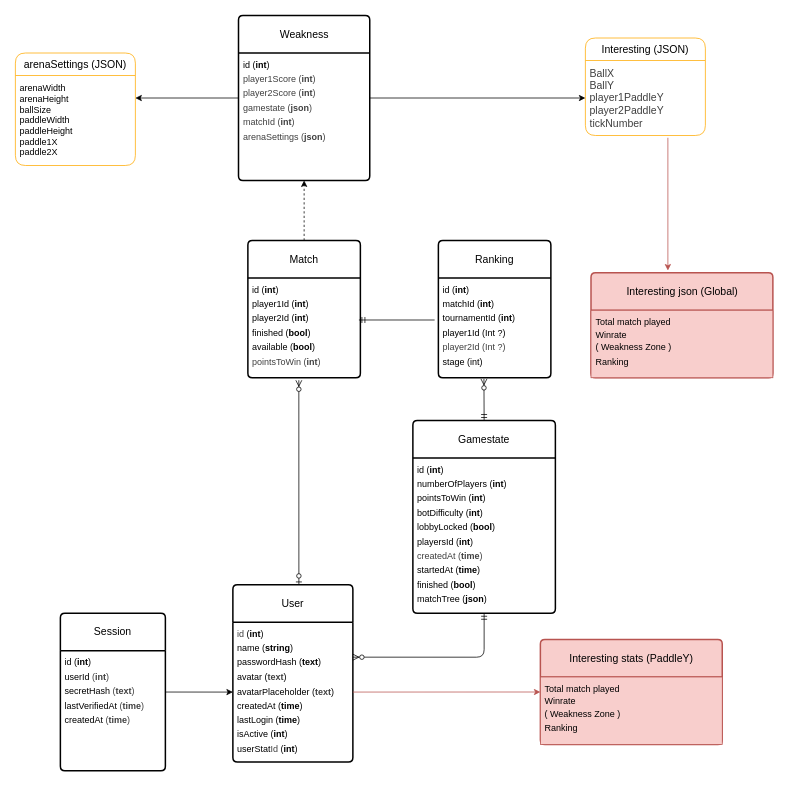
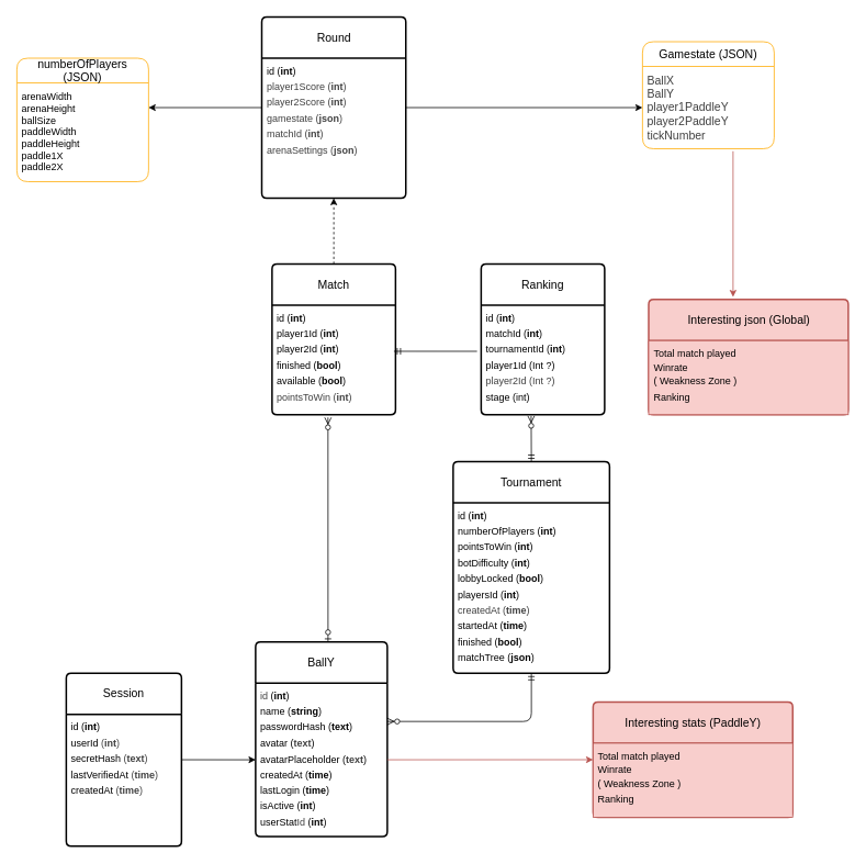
  <mxCell id="0" />
  <mxCell id="1" parent="0" />
- <mxCell id="2" value="User" style="swimlane;childLayout=stackLayout;horizontal=1;startSize=50;horizontalStack=0;rounded=1;fontSize=14;fontStyle=0;strokeWidth=2;resizeParent=0;resizeLast=1;shadow=0;dashed=0;align=center;arcSize=4;whiteSpace=wrap;html=1;" parent="1" vertex="1"><mxGeometry x="310" y="779" width="160" height="236.25" as="geometry" /></mxCell>
+ <mxCell id="2" value="BallY" style="swimlane;childLayout=stackLayout;horizontal=1;startSize=50;horizontalStack=0;rounded=1;fontSize=14;fontStyle=0;strokeWidth=2;resizeParent=0;resizeLast=1;shadow=0;dashed=0;align=center;arcSize=4;whiteSpace=wrap;html=1;" parent="1" vertex="1"><mxGeometry x="310" y="779" width="160" height="236.25" as="geometry" /></mxCell>
  <mxCell id="3" value="&lt;font style=&quot;line-height: 160%; color: rgb(0, 0, 0);&quot;&gt;&lt;span style=&quot;color: rgb(63, 63, 63);&quot;&gt;id&lt;/span&gt;&amp;nbsp;&lt;font style=&quot;&quot;&gt;(&lt;b&gt;int&lt;/b&gt;)&lt;/font&gt;&lt;/font&gt;&lt;div style=&quot;line-height: 160%;&quot;&gt;&lt;font style=&quot;color: rgb(0, 0, 0);&quot;&gt;&lt;font&gt;name &lt;font&gt;(&lt;b&gt;string&lt;/b&gt;)&lt;/font&gt;&lt;br&gt;passwordHash&amp;nbsp;&lt;/font&gt;&lt;span&gt;(&lt;/span&gt;&lt;span&gt;&lt;b&gt;text&lt;/b&gt;)&lt;/span&gt;&lt;/font&gt;&lt;div&gt;&lt;font style=&quot;color: rgb(0, 0, 0);&quot;&gt;&lt;font&gt;avatar &lt;font&gt;(&lt;/font&gt;&lt;/font&gt;&lt;b style=&quot;color: rgb(63, 63, 63);&quot;&gt;text&lt;/b&gt;&lt;span style=&quot;background-color: transparent;&quot;&gt;&lt;font&gt;)&lt;/font&gt;&lt;/span&gt;&lt;/font&gt;&lt;/div&gt;&lt;div&gt;&lt;font style=&quot;color: rgb(0, 0, 0);&quot;&gt;&lt;font&gt;avatarPlaceholder&amp;nbsp;&lt;/font&gt;&lt;font&gt;&lt;font style=&quot;background-color: transparent; scrollbar-color: light-dark(#e2e2e2, #4b4b4b)&lt;br/&gt;&#09;&#09;&#09;&#09;&#09;light-dark(#fbfbfb, var(--dark-panel-color));&quot;&gt;(&lt;/font&gt;&lt;span style=&quot;background-color: transparent; scrollbar-color: light-dark(#e2e2e2, #4b4b4b)&lt;br/&gt;&#09;&#09;&#09;&#09;&#09;light-dark(#fbfbfb, var(--dark-panel-color));&quot;&gt;&lt;b style=&quot;color: rgb(63, 63, 63);&quot;&gt;text&lt;/b&gt;)&lt;/span&gt;&lt;/font&gt;&lt;/font&gt;&lt;/div&gt;&lt;div&gt;&lt;font style=&quot;color: rgb(0, 0, 0);&quot;&gt;createdAt (&lt;b&gt;time&lt;/b&gt;)&lt;/font&gt;&lt;/div&gt;&lt;div&gt;&lt;font style=&quot;color: rgb(0, 0, 0);&quot;&gt;lastLogin (&lt;b style=&quot;&quot;&gt;time&lt;/b&gt;)&lt;/font&gt;&lt;/div&gt;&lt;div&gt;&lt;font style=&quot;color: rgb(0, 0, 0);&quot;&gt;isActive (&lt;b&gt;int&lt;/b&gt;)&lt;/font&gt;&lt;/div&gt;&lt;div&gt;&lt;span style=&quot;background-color: transparent;&quot;&gt;userStat&lt;/span&gt;&lt;span style=&quot;color: rgb(63, 63, 63);&quot;&gt;Id&lt;/span&gt;&lt;span style=&quot;background-color: transparent;&quot;&gt;&amp;nbsp;(&lt;b&gt;int&lt;/b&gt;)&lt;/span&gt;&lt;/div&gt;&lt;/div&gt;" style="align=left;strokeColor=none;fillColor=none;spacingLeft=4;fontSize=12;verticalAlign=top;resizable=0;rotatable=0;part=1;html=1;" parent="2" vertex="1"><mxGeometry y="50" width="160" height="186.25" as="geometry" /></mxCell>
  <mxCell id="4" style="edgeStyle=none;html=1;entryX=0;entryY=0.5;entryDx=0;entryDy=0;" edge="1" parent="1" source="5" target="3"><mxGeometry relative="1" as="geometry" /></mxCell>
  <mxCell id="5" value="Session" style="swimlane;childLayout=stackLayout;horizontal=1;startSize=50;horizontalStack=0;rounded=1;fontSize=14;fontStyle=0;strokeWidth=2;resizeParent=0;resizeLast=1;shadow=0;dashed=0;align=center;arcSize=4;whiteSpace=wrap;html=1;" parent="1" vertex="1"><mxGeometry x="80" y="817" width="140" height="210" as="geometry" /></mxCell>
  <mxCell id="6" value="&lt;font style=&quot;line-height: 160%;&quot;&gt;id (&lt;b&gt;int&lt;/b&gt;)&lt;/font&gt;&lt;div style=&quot;line-height: 160%;&quot;&gt;userId&amp;nbsp;&lt;span style=&quot;background-color: transparent; color: rgb(63, 63, 63);&quot;&gt;(&lt;/span&gt;&lt;b style=&quot;background-color: transparent; color: rgb(63, 63, 63); scrollbar-color: light-dark(#e2e2e2, #4b4b4b)&lt;br/&gt;&#09;&#09;&#09;&#09;&#09;light-dark(#fbfbfb, var(--dark-panel-color));&quot;&gt;int&lt;/b&gt;&lt;span style=&quot;background-color: transparent; color: rgb(63, 63, 63);&quot;&gt;)&lt;/span&gt;&lt;/div&gt;&lt;div style=&quot;line-height: 160%;&quot;&gt;&lt;font&gt;secretHash&amp;nbsp;&lt;/font&gt;&lt;span style=&quot;color: rgb(63, 63, 63);&quot;&gt;(&lt;/span&gt;&lt;span style=&quot;color: rgb(63, 63, 63);&quot;&gt;&lt;b style=&quot;color: rgb(63, 63, 63);&quot;&gt;text&lt;/b&gt;)&lt;/span&gt;&lt;div&gt;lastVerifiedAt&amp;nbsp;&lt;span style=&quot;background-color: transparent; scrollbar-color: light-dark(#e2e2e2, #4b4b4b)&lt;br/&gt;&#09;&#09;&#09;&#09;&#09;light-dark(#fbfbfb, var(--dark-panel-color)); color: rgb(63, 63, 63);&quot;&gt;(&lt;b&gt;time&lt;/b&gt;&lt;/span&gt;&lt;span style=&quot;background-color: transparent; scrollbar-color: light-dark(#e2e2e2, #4b4b4b)&lt;br/&gt;&#09;&#09;&#09;&#09;&#09;light-dark(#fbfbfb, var(--dark-panel-color)); color: rgb(63, 63, 63);&quot;&gt;)&lt;/span&gt;&lt;/div&gt;&lt;div&gt;createdAt&amp;nbsp;&lt;span style=&quot;color: rgb(63, 63, 63); background-color: transparent; scrollbar-color: light-dark(#e2e2e2, #4b4b4b)&lt;br/&gt;&#09;&#09;&#09;&#09;&#09;light-dark(#fbfbfb, var(--dark-panel-color));&quot;&gt;(&lt;b style=&quot;scrollbar-color: light-dark(#e2e2e2, #4b4b4b)&lt;br/&gt;&#09;&#09;&#09;&#09;&#09;light-dark(#fbfbfb, var(--dark-panel-color));&quot;&gt;time&lt;/b&gt;&lt;/span&gt;&lt;span style=&quot;color: rgb(63, 63, 63); background-color: transparent; scrollbar-color: light-dark(#e2e2e2, #4b4b4b)&lt;br/&gt;&#09;&#09;&#09;&#09;&#09;light-dark(#fbfbfb, var(--dark-panel-color));&quot;&gt;)&lt;/span&gt;&lt;/div&gt;&lt;/div&gt;" style="align=left;strokeColor=none;fillColor=none;spacingLeft=4;fontSize=12;verticalAlign=top;resizable=0;rotatable=0;part=1;html=1;" parent="5" vertex="1"><mxGeometry y="50" width="140" height="160" as="geometry" /></mxCell>
  <mxCell id="7" value="" style="edgeStyle=none;html=1;fillColor=#f8cecc;strokeColor=#b85450;" parent="1" edge="1"><mxGeometry relative="1" as="geometry"><mxPoint x="890" y="183" as="sourcePoint" /><mxPoint x="890" y="360" as="targetPoint" /></mxGeometry></mxCell>
  <mxCell id="8" value="" style="edgeStyle=none;html=1;dashed=1;" edge="1" parent="1" source="9" target="20"><mxGeometry relative="1" as="geometry" /></mxCell>
  <mxCell id="9" value="Match" style="swimlane;childLayout=stackLayout;horizontal=1;startSize=50;horizontalStack=0;rounded=1;fontSize=14;fontStyle=0;strokeWidth=2;resizeParent=0;resizeLast=1;shadow=0;dashed=0;align=center;arcSize=4;whiteSpace=wrap;html=1;" parent="1" vertex="1"><mxGeometry x="330" y="320" width="150" height="183" as="geometry" /></mxCell>
  <mxCell id="10" value="&lt;font style=&quot;line-height: 160%;&quot;&gt;id (&lt;b&gt;int&lt;/b&gt;)&lt;/font&gt;&lt;div style=&quot;line-height: 160%;&quot;&gt;player1Id (&lt;b&gt;int&lt;/b&gt;)&lt;/div&gt;&lt;div style=&quot;line-height: 160%;&quot;&gt;player2Id (&lt;b&gt;int&lt;/b&gt;)&lt;/div&gt;&lt;div style=&quot;line-height: 160%;&quot;&gt;&lt;span style=&quot;background-color: transparent;&quot;&gt;finished (&lt;/span&gt;&lt;b style=&quot;background-color: transparent;&quot;&gt;bool&lt;/b&gt;&lt;span style=&quot;background-color: transparent;&quot;&gt;)&lt;/span&gt;&lt;/div&gt;&lt;div style=&quot;line-height: 160%;&quot;&gt;&lt;span style=&quot;background-color: transparent;&quot;&gt;available (&lt;b&gt;bool&lt;/b&gt;)&lt;/span&gt;&lt;/div&gt;&lt;div style=&quot;line-height: 160%;&quot;&gt;&lt;span style=&quot;color: rgb(63, 63, 63);&quot;&gt;pointsToWin (&lt;/span&gt;&lt;b style=&quot;color: rgb(63, 63, 63);&quot;&gt;int&lt;/b&gt;&lt;span style=&quot;color: rgb(63, 63, 63);&quot;&gt;)&lt;/span&gt;&lt;span style=&quot;background-color: transparent;&quot;&gt;&lt;/span&gt;&lt;/div&gt;" style="align=left;strokeColor=none;fillColor=none;spacingLeft=4;fontSize=12;verticalAlign=top;resizable=0;rotatable=0;part=1;html=1;" parent="9" vertex="1"><mxGeometry y="50" width="150" height="133" as="geometry" /></mxCell>
  <mxCell id="11" value="Interesting json (Global)" style="swimlane;childLayout=stackLayout;horizontal=1;startSize=50;horizontalStack=0;rounded=1;fontSize=14;fontStyle=0;strokeWidth=2;resizeParent=0;resizeLast=1;shadow=0;dashed=0;align=center;arcSize=4;whiteSpace=wrap;html=1;fillColor=#f8cecc;strokeColor=#b85450;" parent="1" vertex="1"><mxGeometry x="787.5" y="363" width="242.5" height="140" as="geometry"><mxRectangle x="190" y="420" width="70" height="50" as="alternateBounds" /></mxGeometry></mxCell>
  <mxCell id="12" value="&lt;div style=&quot;line-height: 160%;&quot;&gt;&lt;span&gt;&lt;font&gt;Total match played&lt;/font&gt;&lt;/span&gt;&lt;/div&gt;&lt;font&gt;Winrate&lt;/font&gt;&lt;div style=&quot;line-height: 160%;&quot;&gt;&lt;font&gt;( Weakness Zone )&lt;/font&gt;&lt;/div&gt;&lt;div style=&quot;line-height: 160%;&quot;&gt;&lt;font&gt;Ranking&lt;/font&gt;&lt;/div&gt;" style="align=left;strokeColor=#b85450;fillColor=#f8cecc;spacingLeft=4;fontSize=12;verticalAlign=top;resizable=0;rotatable=0;part=1;html=1;" parent="11" vertex="1"><mxGeometry y="50" width="242.5" height="90" as="geometry" /></mxCell>
  <mxCell id="13" value="" style="fontSize=12;html=1;endArrow=ERzeroToMany;startArrow=ERzeroToOne;entryX=0.453;entryY=1.025;entryDx=0;entryDy=0;entryPerimeter=0;exitX=0.55;exitY=0.001;exitDx=0;exitDy=0;exitPerimeter=0;" edge="1" parent="1" source="2" target="10"><mxGeometry width="100" height="100" relative="1" as="geometry"><mxPoint x="490" y="900" as="sourcePoint" /><mxPoint x="590" y="800" as="targetPoint" /></mxGeometry></mxCell>
- <mxCell id="14" value="Gamestate" style="swimlane;childLayout=stackLayout;horizontal=1;startSize=50;horizontalStack=0;rounded=1;fontSize=14;fontStyle=0;strokeWidth=2;resizeParent=0;resizeLast=1;shadow=0;dashed=0;align=center;arcSize=4;whiteSpace=wrap;html=1;" vertex="1" parent="1"><mxGeometry x="550" y="560" width="190" height="257" as="geometry" /></mxCell>
+ <mxCell id="14" value="Tournament" style="swimlane;childLayout=stackLayout;horizontal=1;startSize=50;horizontalStack=0;rounded=1;fontSize=14;fontStyle=0;strokeWidth=2;resizeParent=0;resizeLast=1;shadow=0;dashed=0;align=center;arcSize=4;whiteSpace=wrap;html=1;" vertex="1" parent="1"><mxGeometry x="550" y="560" width="190" height="257" as="geometry" /></mxCell>
  <mxCell id="15" value="id (&lt;b style=&quot;line-height: 160%;&quot;&gt;int&lt;/b&gt;)&lt;div style=&quot;line-height: 160%;&quot;&gt;numberOfPlayers (&lt;b&gt;int&lt;/b&gt;)&lt;/div&gt;&lt;div style=&quot;line-height: 160%;&quot;&gt;pointsToWin (&lt;b&gt;int&lt;/b&gt;)&lt;/div&gt;&lt;div style=&quot;line-height: 160%;&quot;&gt;botDifficulty (&lt;b&gt;int&lt;/b&gt;)&lt;/div&gt;&lt;div style=&quot;line-height: 160%;&quot;&gt;lobbyLocked (&lt;b&gt;bool&lt;/b&gt;)&lt;/div&gt;&lt;div style=&quot;line-height: 160%;&quot;&gt;playersId (&lt;b&gt;int&lt;/b&gt;)&lt;/div&gt;&lt;div style=&quot;line-height: 160%;&quot;&gt;&lt;span style=&quot;color: rgb(63, 63, 63);&quot;&gt;createdAt (&lt;/span&gt;&lt;b style=&quot;color: rgb(63, 63, 63);&quot;&gt;time&lt;/b&gt;&lt;span style=&quot;color: rgb(63, 63, 63);&quot;&gt;)&lt;/span&gt;&lt;/div&gt;&lt;div style=&quot;line-height: 160%;&quot;&gt;startedAt (&lt;b&gt;time&lt;/b&gt;)&lt;/div&gt;&lt;div style=&quot;line-height: 160%;&quot;&gt;finished (&lt;b&gt;bool&lt;/b&gt;)&lt;/div&gt;&lt;div style=&quot;line-height: 160%;&quot;&gt;matchTree (&lt;b&gt;json&lt;/b&gt;)&lt;/div&gt;" style="align=left;strokeColor=none;fillColor=none;spacingLeft=4;fontSize=12;verticalAlign=top;resizable=0;rotatable=0;part=1;html=1;" vertex="1" parent="14"><mxGeometry y="50" width="190" height="207" as="geometry" /></mxCell>
  <mxCell id="16" value="" style="edgeStyle=orthogonalEdgeStyle;fontSize=12;html=1;endArrow=ERzeroToMany;startArrow=ERmandOne;exitX=0.5;exitY=1;exitDx=0;exitDy=0;entryX=1;entryY=0.25;entryDx=0;entryDy=0;" edge="1" parent="1" source="15" target="3"><mxGeometry width="100" height="100" relative="1" as="geometry"><mxPoint x="780" y="940" as="sourcePoint" /><mxPoint x="880" y="840" as="targetPoint" /></mxGeometry></mxCell>
  <mxCell id="17" value="" style="fontSize=12;html=1;endArrow=ERzeroToMany;startArrow=ERmandOne;exitX=0.5;exitY=0;exitDx=0;exitDy=0;entryX=0.405;entryY=1.011;entryDx=0;entryDy=0;entryPerimeter=0;" edge="1" parent="1" source="14" target="23"><mxGeometry width="100" height="100" relative="1" as="geometry"><mxPoint x="740" y="940" as="sourcePoint" /><mxPoint x="840" y="840" as="targetPoint" /></mxGeometry></mxCell>
  <mxCell id="18" value="" style="edgeStyle=none;html=1;entryX=0;entryY=0.5;entryDx=0;entryDy=0;" edge="1" parent="1" source="20" target="30"><mxGeometry relative="1" as="geometry"><mxPoint x="670" y="130" as="targetPoint" /></mxGeometry></mxCell>
  <mxCell id="19" value="" style="edgeStyle=none;html=1;" edge="1" parent="1" source="20"><mxGeometry relative="1" as="geometry"><mxPoint x="180" y="130" as="targetPoint" /></mxGeometry></mxCell>
- <mxCell id="20" value="Weakness" style="swimlane;childLayout=stackLayout;horizontal=1;startSize=50;horizontalStack=0;rounded=1;fontSize=14;fontStyle=0;strokeWidth=2;resizeParent=0;resizeLast=1;shadow=0;dashed=0;align=center;arcSize=4;whiteSpace=wrap;html=1;" vertex="1" parent="1"><mxGeometry x="317.5" y="20" width="175" height="220" as="geometry" /></mxCell>
+ <mxCell id="20" value="Round" style="swimlane;childLayout=stackLayout;horizontal=1;startSize=50;horizontalStack=0;rounded=1;fontSize=14;fontStyle=0;strokeWidth=2;resizeParent=0;resizeLast=1;shadow=0;dashed=0;align=center;arcSize=4;whiteSpace=wrap;html=1;" vertex="1" parent="1"><mxGeometry x="317.5" y="20" width="175" height="220" as="geometry" /></mxCell>
  <mxCell id="21" value="&lt;div style=&quot;line-height: 160%;&quot;&gt;id (&lt;b&gt;int&lt;/b&gt;)&lt;div&gt;&lt;div style=&quot;color: rgb(63, 63, 63);&quot;&gt;player1Score (&lt;b&gt;int&lt;/b&gt;)&lt;/div&gt;&lt;div style=&quot;color: rgb(63, 63, 63);&quot;&gt;player2Score (&lt;b&gt;int&lt;/b&gt;)&lt;/div&gt;&lt;/div&gt;&lt;div style=&quot;color: rgb(63, 63, 63);&quot;&gt;gamestate (&lt;b&gt;json&lt;/b&gt;)&lt;/div&gt;&lt;div style=&quot;color: rgb(63, 63, 63);&quot;&gt;&lt;span style=&quot;color: rgb(63, 63, 63);&quot;&gt;matchId (&lt;/span&gt;&lt;b style=&quot;color: rgb(63, 63, 63);&quot;&gt;int&lt;/b&gt;&lt;span style=&quot;color: rgb(63, 63, 63);&quot;&gt;)&lt;/span&gt;&lt;/div&gt;&lt;div style=&quot;color: rgb(63, 63, 63);&quot;&gt;&lt;span style=&quot;color: rgb(63, 63, 63);&quot;&gt;arenaSettings (&lt;b&gt;json&lt;/b&gt;)&lt;/span&gt;&lt;/div&gt;&lt;/div&gt;" style="align=left;strokeColor=none;fillColor=none;spacingLeft=4;fontSize=12;verticalAlign=top;resizable=0;rotatable=0;part=1;html=1;" vertex="1" parent="20"><mxGeometry y="50" width="175" height="170" as="geometry" /></mxCell>
  <mxCell id="22" value="Ranking" style="swimlane;childLayout=stackLayout;horizontal=1;startSize=50;horizontalStack=0;rounded=1;fontSize=14;fontStyle=0;strokeWidth=2;resizeParent=0;resizeLast=1;shadow=0;dashed=0;align=center;arcSize=4;whiteSpace=wrap;html=1;" vertex="1" parent="1"><mxGeometry x="584" y="320" width="150" height="183" as="geometry" /></mxCell>
  <mxCell id="23" value="&lt;font style=&quot;line-height: 160%;&quot;&gt;id (&lt;b&gt;int&lt;/b&gt;)&lt;/font&gt;&lt;div style=&quot;line-height: 160%;&quot;&gt;matchId (&lt;b&gt;int&lt;/b&gt;)&lt;/div&gt;&lt;div style=&quot;line-height: 160%;&quot;&gt;tournamentId (&lt;b&gt;int&lt;/b&gt;&lt;span style=&quot;background-color: transparent;&quot;&gt;)&lt;/span&gt;&lt;/div&gt;&lt;div style=&quot;line-height: 160%;&quot;&gt;&lt;span style=&quot;background-color: transparent;&quot;&gt;player1Id (Int ?)&lt;/span&gt;&lt;/div&gt;&lt;div style=&quot;line-height: 160%;&quot;&gt;&lt;span style=&quot;color: rgb(63, 63, 63);&quot;&gt;player2Id (Int ?)&lt;/span&gt;&lt;span style=&quot;background-color: transparent;&quot;&gt;&lt;/span&gt;&lt;/div&gt;&lt;div style=&quot;line-height: 160%;&quot;&gt;&lt;span style=&quot;background-color: transparent;&quot;&gt;stage (int)&lt;/span&gt;&lt;/div&gt;" style="align=left;strokeColor=none;fillColor=none;spacingLeft=4;fontSize=12;verticalAlign=top;resizable=0;rotatable=0;part=1;html=1;" vertex="1" parent="22"><mxGeometry y="50" width="150" height="133" as="geometry" /></mxCell>
  <mxCell id="24" value="" style="fontSize=12;html=1;endArrow=ERmandOne;entryX=0.987;entryY=0.421;entryDx=0;entryDy=0;entryPerimeter=0;" edge="1" parent="1" target="10"><mxGeometry width="100" height="100" relative="1" as="geometry"><mxPoint x="579" y="426" as="sourcePoint" /><mxPoint x="710" y="500" as="targetPoint" /></mxGeometry></mxCell>
- <mxCell id="25" value="&lt;span style=&quot;color: rgb(0, 0, 0); font-size: 14px;&quot;&gt;arenaSettings (JSON)&lt;/span&gt;" style="swimlane;fontStyle=0;childLayout=stackLayout;horizontal=1;startSize=30;horizontalStack=0;resizeParent=1;resizeParentMax=0;resizeLast=0;collapsible=1;marginBottom=0;whiteSpace=wrap;html=1;rounded=1;shadow=0;glass=0;swimlaneLine=1;strokeColor=#FFAA00;" vertex="1" parent="1"><mxGeometry x="20" y="70" width="160" height="150" as="geometry" /></mxCell>
+ <mxCell id="25" value="&lt;span style=&quot;color: rgb(0, 0, 0); font-size: 14px;&quot;&gt;numberOfPlayers (JSON)&lt;/span&gt;" style="swimlane;fontStyle=0;childLayout=stackLayout;horizontal=1;startSize=30;horizontalStack=0;resizeParent=1;resizeParentMax=0;resizeLast=0;collapsible=1;marginBottom=0;whiteSpace=wrap;html=1;rounded=1;shadow=0;glass=0;swimlaneLine=1;strokeColor=#FFAA00;" vertex="1" parent="1"><mxGeometry x="20" y="70" width="160" height="150" as="geometry" /></mxCell>
  <mxCell id="26" value="&lt;span style=&quot;color: rgb(0, 0, 0); text-wrap-mode: nowrap;&quot;&gt;arenaWidth&lt;/span&gt;&lt;div style=&quot;text-wrap-mode: nowrap;&quot;&gt;arenaHeight&lt;/div&gt;&lt;div style=&quot;text-wrap-mode: nowrap;&quot;&gt;ballSize&lt;/div&gt;&lt;div style=&quot;text-wrap-mode: nowrap;&quot;&gt;paddleWidth&lt;/div&gt;&lt;div style=&quot;text-wrap-mode: nowrap;&quot;&gt;paddleHeight&lt;/div&gt;&lt;div style=&quot;text-wrap-mode: nowrap;&quot;&gt;paddle1X&lt;/div&gt;&lt;div style=&quot;text-wrap-mode: nowrap;&quot;&gt;paddle2X&lt;/div&gt;" style="text;strokeColor=none;fillColor=none;align=left;verticalAlign=middle;spacingLeft=4;spacingRight=4;overflow=hidden;points=[[0,0.5],[1,0.5]];portConstraint=eastwest;rotatable=0;whiteSpace=wrap;html=1;" vertex="1" parent="25"><mxGeometry y="30" width="160" height="120" as="geometry" /></mxCell>
  <mxCell id="27" value="Interesting stats (PaddleY)" style="swimlane;childLayout=stackLayout;horizontal=1;startSize=50;horizontalStack=0;rounded=1;fontSize=14;fontStyle=0;strokeWidth=2;resizeParent=0;resizeLast=1;shadow=0;dashed=0;align=center;arcSize=4;whiteSpace=wrap;html=1;fillColor=#f8cecc;strokeColor=#b85450;" vertex="1" parent="1"><mxGeometry x="720" y="852" width="242.5" height="140" as="geometry"><mxRectangle x="190" y="420" width="70" height="50" as="alternateBounds" /></mxGeometry></mxCell>
  <mxCell id="28" value="&lt;div style=&quot;line-height: 160%;&quot;&gt;&lt;span&gt;&lt;font&gt;Total match played&lt;/font&gt;&lt;/span&gt;&lt;/div&gt;&lt;font&gt;Winrate&lt;/font&gt;&lt;div style=&quot;line-height: 160%;&quot;&gt;&lt;font&gt;( Weakness Zone )&lt;/font&gt;&lt;/div&gt;&lt;div style=&quot;line-height: 160%;&quot;&gt;&lt;font&gt;Ranking&lt;/font&gt;&lt;/div&gt;" style="align=left;strokeColor=#b85450;fillColor=#f8cecc;spacingLeft=4;fontSize=12;verticalAlign=top;resizable=0;rotatable=0;part=1;html=1;" vertex="1" parent="27"><mxGeometry y="50" width="242.5" height="90" as="geometry" /></mxCell>
- <mxCell id="29" value="&lt;span style=&quot;color: rgb(0, 0, 0); font-size: 14px;&quot;&gt;Interesting (JSON)&lt;/span&gt;" style="swimlane;fontStyle=0;childLayout=stackLayout;horizontal=1;startSize=30;horizontalStack=0;resizeParent=1;resizeParentMax=0;resizeLast=0;collapsible=1;marginBottom=0;whiteSpace=wrap;html=1;rounded=1;shadow=0;glass=0;swimlaneLine=1;strokeColor=#FFAA00;" vertex="1" parent="1"><mxGeometry x="780" y="50" width="160" height="130" as="geometry" /></mxCell>
+ <mxCell id="29" value="&lt;span style=&quot;color: rgb(0, 0, 0); font-size: 14px;&quot;&gt;Gamestate (JSON)&lt;/span&gt;" style="swimlane;fontStyle=0;childLayout=stackLayout;horizontal=1;startSize=30;horizontalStack=0;resizeParent=1;resizeParentMax=0;resizeLast=0;collapsible=1;marginBottom=0;whiteSpace=wrap;html=1;rounded=1;shadow=0;glass=0;swimlaneLine=1;strokeColor=#FFAA00;" vertex="1" parent="1"><mxGeometry x="780" y="50" width="160" height="130" as="geometry" /></mxCell>
  <mxCell id="30" value="&lt;div&gt;&lt;span style=&quot;font-size: 14px; text-wrap-mode: nowrap; background-color: transparent; color: rgb(63, 63, 63);&quot;&gt;BallX&lt;/span&gt;&lt;/div&gt;&lt;div&gt;&lt;span style=&quot;font-size: 14px; text-wrap-mode: nowrap; background-color: transparent; color: rgb(63, 63, 63);&quot;&gt;BallY&lt;/span&gt;&lt;/div&gt;&lt;div&gt;&lt;span style=&quot;font-size: 14px; text-wrap-mode: nowrap; background-color: transparent; color: rgb(63, 63, 63);&quot;&gt;player1PaddleY&lt;/span&gt;&lt;/div&gt;&lt;div&gt;&lt;span style=&quot;font-size: 14px; text-wrap-mode: nowrap; background-color: transparent; color: rgb(63, 63, 63);&quot;&gt;player2PaddleY&lt;/span&gt;&lt;/div&gt;&lt;div&gt;&lt;span style=&quot;color: rgb(63, 63, 63); font-size: 14px; text-align: center; background-color: transparent;&quot;&gt;tickNumber&lt;/span&gt;&lt;/div&gt;" style="text;strokeColor=none;fillColor=none;align=left;verticalAlign=middle;spacingLeft=4;spacingRight=4;overflow=hidden;points=[[0,0.5],[1,0.5]];portConstraint=eastwest;rotatable=0;whiteSpace=wrap;html=1;" vertex="1" parent="29"><mxGeometry y="30" width="160" height="100" as="geometry" /></mxCell>
  <mxCell id="31" style="edgeStyle=none;html=1;entryX=0;entryY=0.5;entryDx=0;entryDy=0;fillColor=#f8cecc;strokeColor=#b85450;" edge="1" parent="1" source="3" target="27"><mxGeometry relative="1" as="geometry" /></mxCell>
